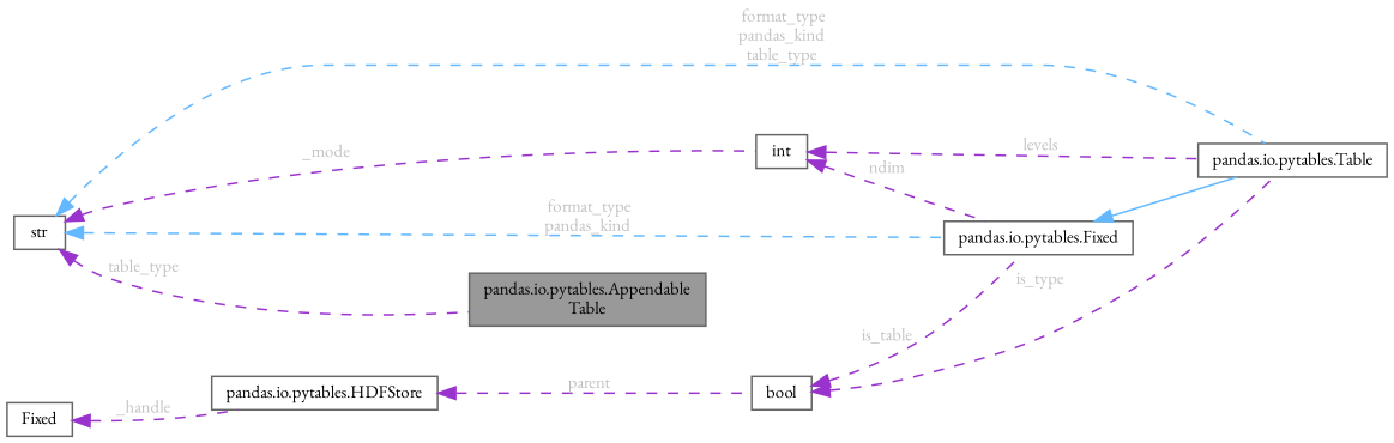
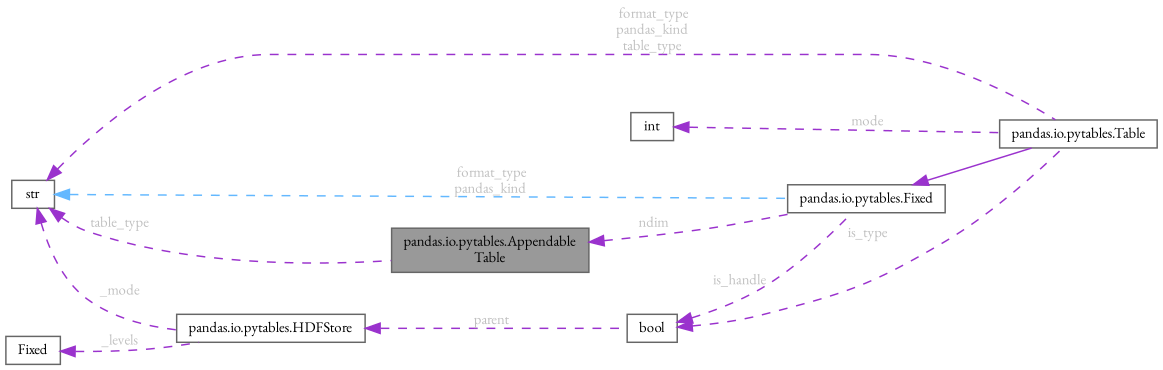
  digraph {
    fontname="EB Garamond"
    rankdir=LR
    node [color=gray40 fillcolor=white fontname="EB Garamond" fontsize=10 shape=box style=filled]
    edge [color=darkorchid3 dir=back fontname="EB Garamond" fontsize=10 labelfontname=Helvetica labelfontsize=10 style=dashed fontcolor=grey]
    n1 [fillcolor=grey60 fontcolor=black height=0.2 label="pandas.io.pytables.Appendable\lTable" width=0.4]
    n2 [height=0.2 label="pandas.io.pytables.Table" width=0.4]
    n3 [height=0.2 label="pandas.io.pytables.Fixed" width=0.4]
    n4 [height=0.2 label=str width=0.4]
    n5 [height=0.2 label="pandas.io.pytables.HDFStore" width=0.4]
    n6 [height=0.2 label=bool width=0.4]
    n7 [height=0.2 label=int width=0.4]
    n8 [height=0.2 label=Fixed width=0.4]
-   n3 -> n2 [color=steelblue1 style=solid fontcolor=""]
+   n3 -> n2 [style=solid fontcolor=""]
    n4 -> n1 [label=" table_type"]
-   n4 -> n2 [color=steelblue1 label=" format_type\npandas_kind\ntable_type"]
+   n4 -> n2 [label=" format_type\npandas_kind\ntable_type"]
    n4 -> n3 [color=steelblue1 label=" format_type\npandas_kind"]
-   n4 -> n7 [label=" _mode"]
+   n4 -> n5 [label=" _mode"]
    n5 -> n6 [label=" parent"]
    n6 -> n2 [label=" is_type"]
-   n6 -> n3 [label=" is_table"]
-   n7 -> n2 [label=" levels"]
-   n7 -> n3 [label=" ndim"]
-   n8 -> n5 [label=" _handle"]
+   n6 -> n3 [label=" is_handle"]
+   n7 -> n2 [label=" mode"]
+   n1 -> n3 [label=" ndim"]
+   n8 -> n5 [label=" _levels"]
  }
